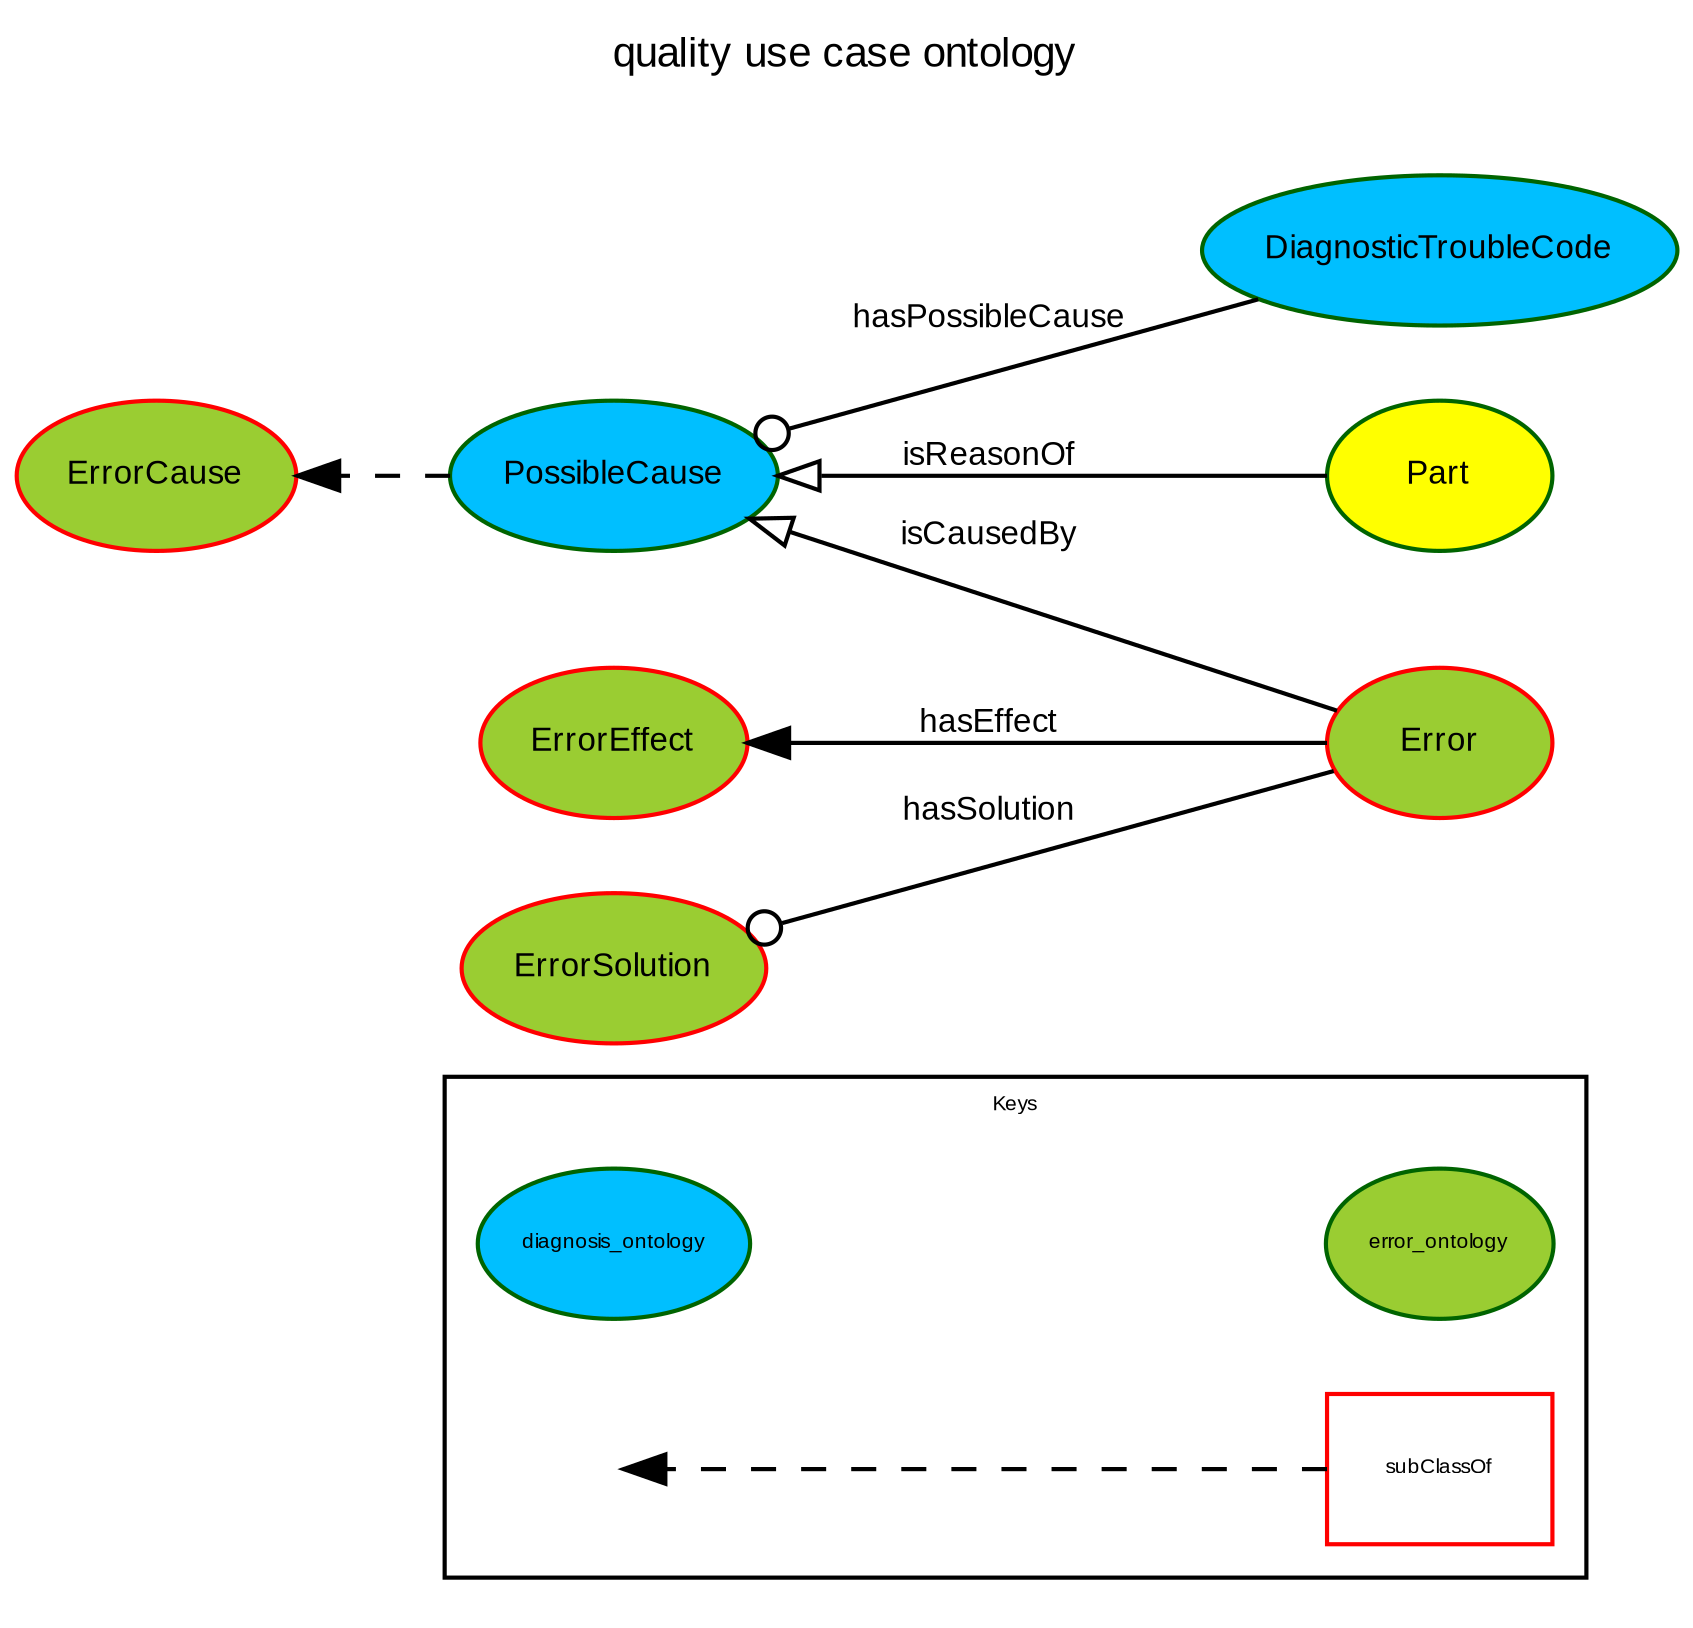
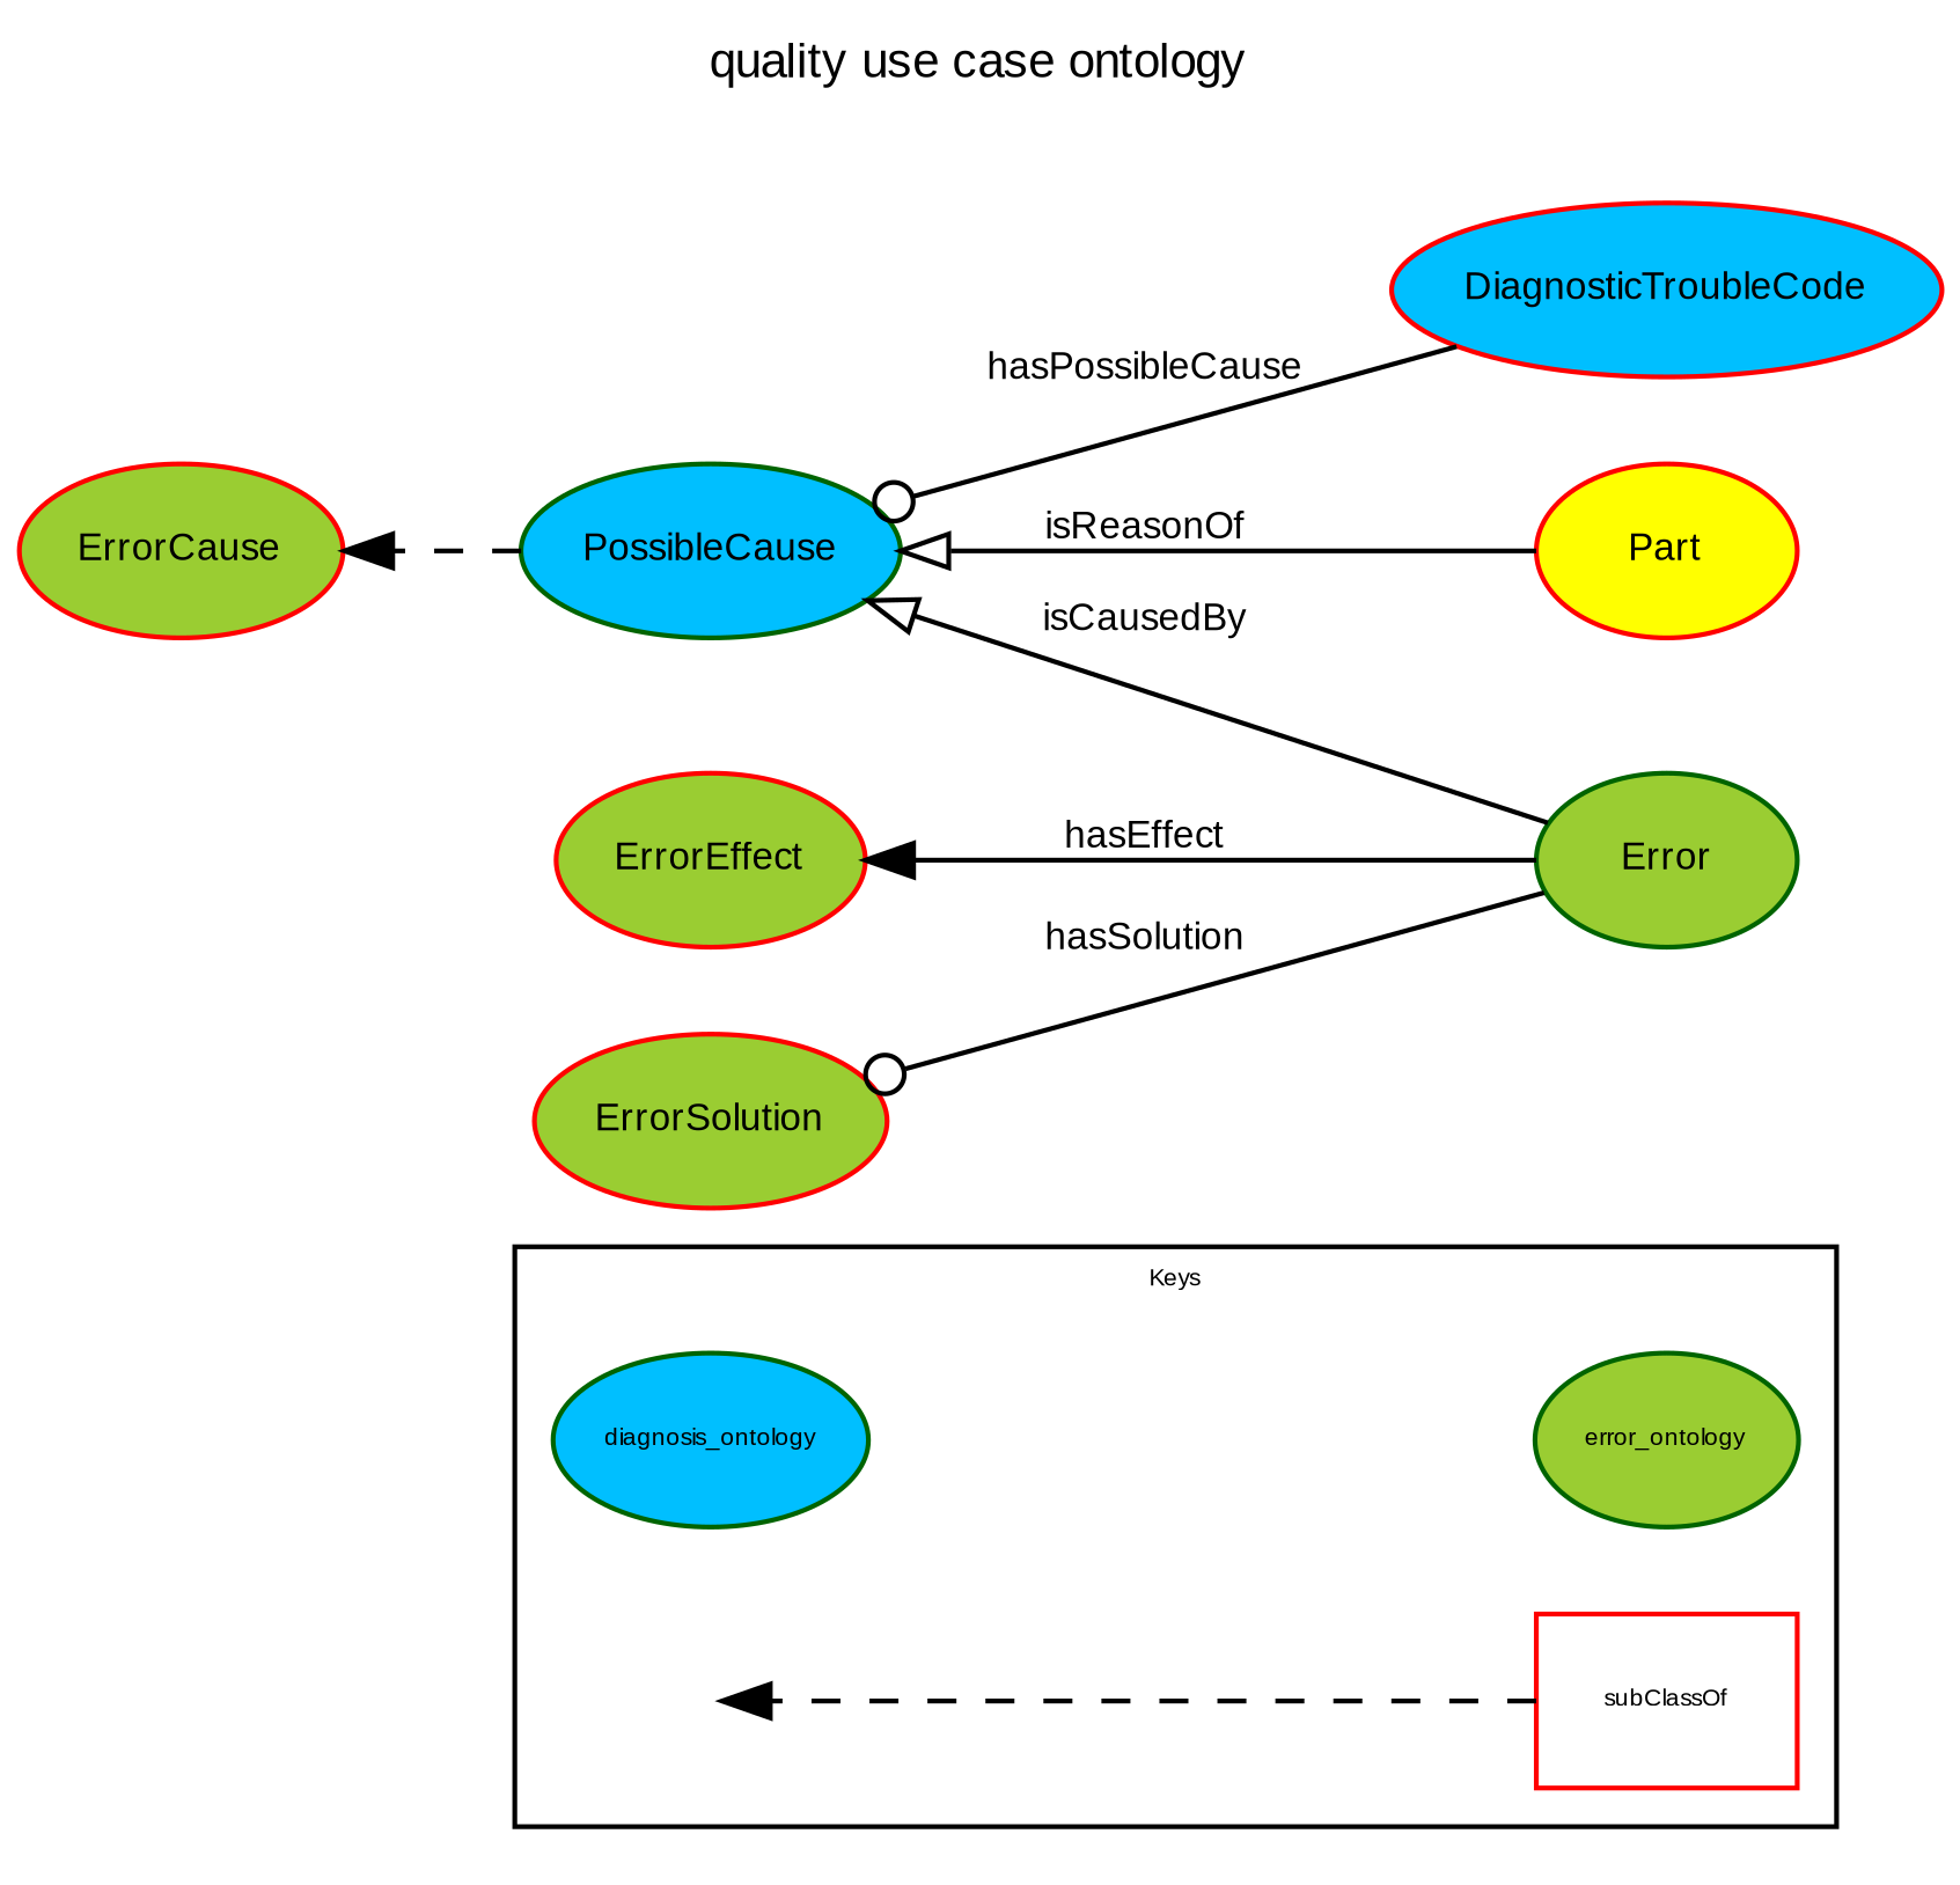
  digraph {
    fontname="Liberation Sans"
    fontsize=10
    label="quality use case ontology"
    labelloc=t
    rankdir=RL
    node [color=red fillcolor=yellowgreen fontname="Liberation Sans" fontsize=8 style=filled]
    edge [fontname="Liberation Sans" fontsize=8 arrowhead=normal]
    diagnosis_ontology [color=darkgreen fillcolor=deepskyblue fontsize=5 label=diagnosis_ontology]
    error_ontology [color=darkgreen fontsize=5 label=error_ontology]
    n1 [fontsize=5 label=subClassOf shape=box fillcolor="" style=""]
    n2 [fontsize=5 shape=point style=invis color="" fillcolor=""]
-   DiagnosticTroubleCode [color=darkgreen fillcolor=deepskyblue label=DiagnosticTroubleCode]
+   DiagnosticTroubleCode [fillcolor=deepskyblue label=DiagnosticTroubleCode]
    PossibleCause [color=darkgreen fillcolor=deepskyblue label=PossibleCause]
    ErrorCause [label=ErrorCause]
    ErrorEffect [label=ErrorEffect]
    ErrorSolution [label=ErrorSolution]
-   Part [color=darkgreen fillcolor=yellow label=Part]
-   Error [label=Error]
+   Part [fillcolor=yellow label=Part]
+   Error [color=darkgreen label=Error]
    subgraph cluster_1 {
      fontsize=5
      label=Keys
      diagnosis_ontology
      error_ontology
      n1
      n2
    }
    error_ontology -> diagnosis_ontology [style=invis arrowhead=""]
    n1 -> n2 [style=dashed]
    DiagnosticTroubleCode -> PossibleCause [arrowhead=odot label=hasPossibleCause]
    PossibleCause -> ErrorCause [style=dashed]
    Part -> PossibleCause [arrowhead=onormal label=isReasonOf]
    Error -> PossibleCause [arrowhead=onormal label=isCausedBy]
    Error -> ErrorEffect [label=hasEffect]
    Error -> ErrorSolution [arrowhead=odot label=hasSolution]
  }
